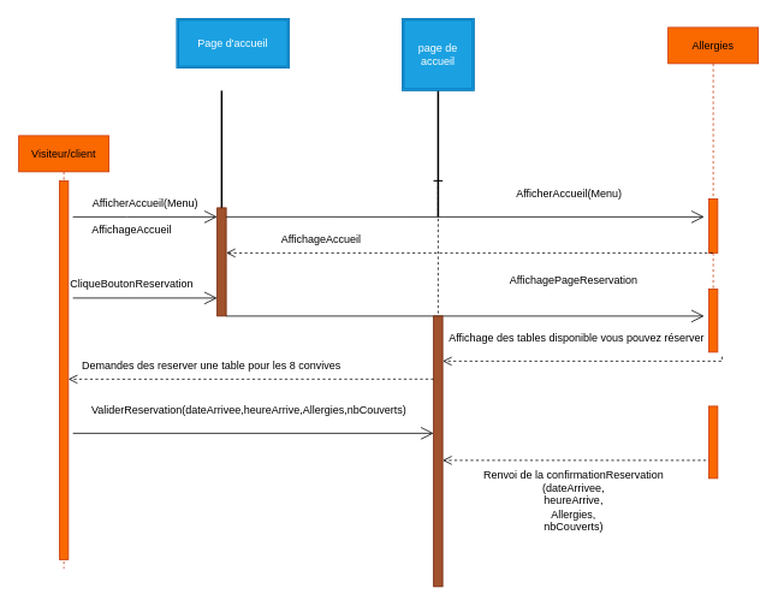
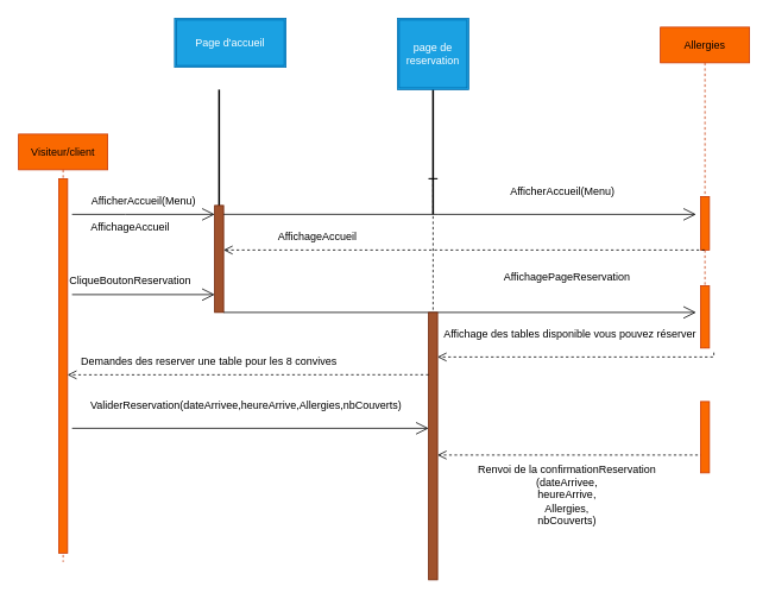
  <mxCell id="0" />
  <mxCell id="1" parent="0" />
  <mxCell id="2" value="&lt;font style=&quot;vertical-align: inherit;&quot;&gt;&lt;font style=&quot;vertical-align: inherit;&quot;&gt;&lt;font style=&quot;vertical-align: inherit;&quot;&gt;&lt;font style=&quot;vertical-align: inherit;&quot;&gt;&lt;font style=&quot;vertical-align: inherit;&quot;&gt;&lt;font style=&quot;vertical-align: inherit;&quot;&gt;Visiteur/client&lt;/font&gt;&lt;/font&gt;&lt;/font&gt;&lt;/font&gt;&lt;/font&gt;&lt;/font&gt;" style="shape=umlLifeline;perimeter=lifelinePerimeter;whiteSpace=wrap;html=1;container=0;dropTarget=0;collapsible=0;recursiveResize=0;outlineConnect=0;portConstraint=eastwest;newEdgeStyle={&quot;edgeStyle&quot;:&quot;elbowEdgeStyle&quot;,&quot;elbow&quot;:&quot;vertical&quot;,&quot;curved&quot;:0,&quot;rounded&quot;:0};labelBackgroundColor=none;rounded=0;fillColor=#fa6800;fontColor=#000000;strokeColor=#C73500;" parent="1" vertex="1"><mxGeometry x="20" y="150" width="100" height="480" as="geometry" /></mxCell>
  <mxCell id="3" value="" style="html=1;points=[];perimeter=orthogonalPerimeter;outlineConnect=0;targetShapes=umlLifeline;portConstraint=eastwest;newEdgeStyle={&quot;edgeStyle&quot;:&quot;elbowEdgeStyle&quot;,&quot;elbow&quot;:&quot;vertical&quot;,&quot;curved&quot;:0,&quot;rounded&quot;:0};labelBackgroundColor=none;rounded=0;fillColor=#fa6800;fontColor=#000000;strokeColor=#C73500;" parent="2" vertex="1"><mxGeometry x="45" y="50" width="10" height="420" as="geometry" /></mxCell>
  <mxCell id="4" value="Allergies" style="shape=umlLifeline;perimeter=lifelinePerimeter;whiteSpace=wrap;html=1;container=0;dropTarget=0;collapsible=0;recursiveResize=0;outlineConnect=0;portConstraint=eastwest;newEdgeStyle={&quot;edgeStyle&quot;:&quot;elbowEdgeStyle&quot;,&quot;elbow&quot;:&quot;vertical&quot;,&quot;curved&quot;:0,&quot;rounded&quot;:0};labelBackgroundColor=none;rounded=0;fillColor=#fa6800;fontColor=#000000;strokeColor=#C73500;" parent="1" vertex="1"><mxGeometry x="740" y="30" width="100" height="360" as="geometry" /></mxCell>
  <mxCell id="5" value="" style="html=1;points=[];perimeter=orthogonalPerimeter;outlineConnect=0;targetShapes=umlLifeline;portConstraint=eastwest;newEdgeStyle={&quot;edgeStyle&quot;:&quot;elbowEdgeStyle&quot;,&quot;elbow&quot;:&quot;vertical&quot;,&quot;curved&quot;:0,&quot;rounded&quot;:0};labelBackgroundColor=none;rounded=0;fillColor=#fa6800;fontColor=#000000;strokeColor=#C73500;" parent="4" vertex="1"><mxGeometry x="45" y="190" width="10" height="60" as="geometry" /></mxCell>
  <mxCell id="6" value="" style="html=1;points=[];perimeter=orthogonalPerimeter;outlineConnect=0;targetShapes=umlLifeline;portConstraint=eastwest;newEdgeStyle={&quot;edgeStyle&quot;:&quot;elbowEdgeStyle&quot;,&quot;elbow&quot;:&quot;vertical&quot;,&quot;curved&quot;:0,&quot;rounded&quot;:0};labelBackgroundColor=none;rounded=0;fillColor=#fa6800;fontColor=#000000;strokeColor=#C73500;" vertex="1" parent="4"><mxGeometry x="45" y="290" width="10" height="70" as="geometry" /></mxCell>
  <mxCell id="7" value="Demandes des reserver une table pour les 8 convives&amp;nbsp;" style="text;html=1;align=center;verticalAlign=middle;resizable=0;points=[];autosize=1;strokeColor=none;fillColor=none;labelBackgroundColor=none;rounded=0;" parent="1" vertex="1"><mxGeometry x="80" y="390" width="310" height="30" as="geometry" /></mxCell>
  <mxCell id="8" value="Affichage des tables disponible vous pouvez réserver&amp;nbsp;" style="text;html=1;align=center;verticalAlign=middle;resizable=0;points=[];autosize=1;labelBackgroundColor=none;rounded=0;" parent="1" vertex="1"><mxGeometry x="485" y="360" width="310" height="30" as="geometry" /></mxCell>
  <mxCell id="9" value="Page d'accueil" style="shape=ext;double=1;whiteSpace=wrap;html=1;aspect=fixed;labelBackgroundColor=none;rounded=0;fillColor=#1ba1e2;fontColor=#ffffff;strokeColor=#006EAF;" vertex="1" parent="1"><mxGeometry x="195" y="20" width="125" height="55" as="geometry" /></mxCell>
  <mxCell id="10" value="" style="line;strokeWidth=2;direction=south;html=1;labelBackgroundColor=none;rounded=0;" vertex="1" parent="1"><mxGeometry x="480" width="10" height="160" as="geometry" y="80" /></mxCell>
  <mxCell id="11" value="" style="line;strokeWidth=2;direction=south;html=1;labelBackgroundColor=none;rounded=0;" vertex="1" parent="1"><mxGeometry x="240" y="100" width="10" height="160" as="geometry" /></mxCell>
- <mxCell id="12" value="page de accueil" style="shape=ext;double=1;whiteSpace=wrap;html=1;aspect=fixed;labelBackgroundColor=none;rounded=0;fillColor=#1ba1e2;fontColor=#ffffff;strokeColor=#006EAF;" vertex="1" parent="1"><mxGeometry x="445" y="20" width="80" height="80" as="geometry" /></mxCell>
+ <mxCell id="12" value="page de reservation" style="shape=ext;double=1;whiteSpace=wrap;html=1;aspect=fixed;labelBackgroundColor=none;rounded=0;fillColor=#1ba1e2;fontColor=#ffffff;strokeColor=#006EAF;" vertex="1" parent="1"><mxGeometry x="445" y="20" width="80" height="80" as="geometry" /></mxCell>
  <mxCell id="13" value="AfficherAccueil(Menu)" style="text;html=1;align=center;verticalAlign=middle;resizable=0;points=[];autosize=1;strokeColor=none;fillColor=none;labelBackgroundColor=none;rounded=0;" vertex="1" parent="1"><mxGeometry x="90" y="210" width="140" height="30" as="geometry" /></mxCell>
  <mxCell id="14" value="AfficherAccueil(Menu)" style="text;html=1;align=center;verticalAlign=middle;resizable=0;points=[];autosize=1;strokeColor=none;fillColor=none;labelBackgroundColor=none;rounded=0;" vertex="1" parent="1"><mxGeometry x="560" y="200" width="140" height="30" as="geometry" /></mxCell>
  <mxCell id="15" value="" style="endArrow=open;endFill=1;endSize=12;html=1;rounded=0;labelBackgroundColor=none;fontColor=default;" edge="1" parent="1" target="16"><mxGeometry width="160" relative="1" as="geometry"><mxPoint x="250" y="260" as="sourcePoint" /><mxPoint x="800" y="260" as="targetPoint" /></mxGeometry></mxCell>
  <mxCell id="16" value="" style="html=1;points=[];perimeter=orthogonalPerimeter;outlineConnect=0;targetShapes=umlLifeline;portConstraint=eastwest;newEdgeStyle={&quot;edgeStyle&quot;:&quot;elbowEdgeStyle&quot;,&quot;elbow&quot;:&quot;vertical&quot;,&quot;curved&quot;:0,&quot;rounded&quot;:0};labelBackgroundColor=none;rounded=0;fillColor=#a0522d;fontColor=#ffffff;strokeColor=#6D1F00;" vertex="1" parent="1"><mxGeometry x="240" y="230" width="10" height="120" as="geometry" /></mxCell>
  <mxCell id="17" value="" style="endArrow=open;endFill=1;endSize=12;html=1;rounded=0;exitX=1;exitY=0.083;exitDx=0;exitDy=0;exitPerimeter=0;labelBackgroundColor=none;fontColor=default;" edge="1" parent="1" source="16"><mxGeometry width="160" relative="1" as="geometry"><mxPoint x="260" y="240" as="sourcePoint" /><mxPoint x="780" y="240" as="targetPoint" /><Array as="points"><mxPoint x="490" y="240" /></Array></mxGeometry></mxCell>
  <mxCell id="18" value="" style="endArrow=open;endFill=1;endSize=12;html=1;rounded=0;labelBackgroundColor=none;fontColor=default;" edge="1" parent="1"><mxGeometry width="160" relative="1" as="geometry"><mxPoint x="80" y="240" as="sourcePoint" /><mxPoint x="240" y="240" as="targetPoint" /><Array as="points"><mxPoint x="140" y="240" /></Array></mxGeometry></mxCell>
  <mxCell id="19" value="" style="html=1;verticalAlign=bottom;endArrow=open;dashed=1;endSize=8;edgeStyle=elbowEdgeStyle;elbow=vertical;curved=0;rounded=0;labelBackgroundColor=none;fontColor=default;" edge="1" parent="1" source="4"><mxGeometry x="-0.019" y="-20" relative="1" as="geometry"><mxPoint x="330" y="280" as="sourcePoint" /><mxPoint x="250" y="280" as="targetPoint" /><mxPoint x="1" as="offset" /></mxGeometry></mxCell>
  <mxCell id="20" value="AffichageAccueil" style="text;html=1;align=center;verticalAlign=middle;resizable=0;points=[];autosize=1;strokeColor=none;fillColor=none;labelBackgroundColor=none;rounded=0;" vertex="1" parent="1"><mxGeometry x="300" y="250" width="110" height="30" as="geometry" /></mxCell>
  <mxCell id="21" value="AffichageAccueil" style="text;html=1;align=center;verticalAlign=middle;resizable=0;points=[];autosize=1;strokeColor=none;fillColor=none;labelBackgroundColor=none;rounded=0;" vertex="1" parent="1"><mxGeometry x="90" y="240" width="110" height="30" as="geometry" /></mxCell>
  <mxCell id="22" value="" style="endArrow=open;endFill=1;endSize=12;html=1;rounded=0;labelBackgroundColor=none;fontColor=default;" edge="1" parent="1"><mxGeometry width="160" relative="1" as="geometry"><mxPoint x="80" y="330" as="sourcePoint" /><mxPoint x="240" y="330" as="targetPoint" /></mxGeometry></mxCell>
  <mxCell id="23" value="CliqueBoutonReservation" style="text;html=1;align=center;verticalAlign=middle;resizable=0;points=[];autosize=1;strokeColor=none;fillColor=none;labelBackgroundColor=none;rounded=0;" vertex="1" parent="1"><mxGeometry x="65" y="300" width="160" height="30" as="geometry" /></mxCell>
  <mxCell id="24" value="" style="endArrow=open;endFill=1;endSize=12;html=1;rounded=0;labelBackgroundColor=none;fontColor=default;" edge="1" parent="1"><mxGeometry width="160" relative="1" as="geometry"><mxPoint x="250" y="350" as="sourcePoint" /><mxPoint x="780" y="350" as="targetPoint" /></mxGeometry></mxCell>
  <mxCell id="25" value="AffichagePageReservation" style="text;html=1;align=center;verticalAlign=middle;resizable=0;points=[];autosize=1;strokeColor=none;fillColor=none;labelBackgroundColor=none;rounded=0;" vertex="1" parent="1"><mxGeometry x="550" y="295" width="170" height="30" as="geometry" /></mxCell>
  <mxCell id="26" value="" style="shape=umlLifeline;perimeter=lifelinePerimeter;whiteSpace=wrap;html=1;container=1;dropTarget=0;collapsible=0;recursiveResize=0;outlineConnect=0;portConstraint=eastwest;newEdgeStyle={&quot;edgeStyle&quot;:&quot;elbowEdgeStyle&quot;,&quot;elbow&quot;:&quot;vertical&quot;,&quot;curved&quot;:0,&quot;rounded&quot;:0};participant=umlControl;size=0;labelBackgroundColor=none;rounded=0;" vertex="1" parent="1"><mxGeometry x="465" y="200" width="40" height="150" as="geometry" /></mxCell>
  <mxCell id="27" value="" style="html=1;points=[];perimeter=orthogonalPerimeter;outlineConnect=0;targetShapes=umlLifeline;portConstraint=eastwest;newEdgeStyle={&quot;edgeStyle&quot;:&quot;elbowEdgeStyle&quot;,&quot;elbow&quot;:&quot;vertical&quot;,&quot;curved&quot;:0,&quot;rounded&quot;:0};labelBackgroundColor=none;rounded=0;fillColor=#a0522d;fontColor=#ffffff;strokeColor=#6D1F00;" vertex="1" parent="1"><mxGeometry x="480" y="350" width="10" height="300" as="geometry" /></mxCell>
  <mxCell id="28" value="" style="html=1;verticalAlign=bottom;endArrow=open;dashed=1;endSize=8;edgeStyle=elbowEdgeStyle;elbow=vertical;curved=0;rounded=0;exitX=1.016;exitY=1.167;exitDx=0;exitDy=0;exitPerimeter=0;labelBackgroundColor=none;fontColor=default;" edge="1" parent="1" source="8" target="27"><mxGeometry x="-0.6" y="130" relative="1" as="geometry"><mxPoint x="640" y="400" as="sourcePoint" /><mxPoint x="580" y="400" as="targetPoint" /><Array as="points"><mxPoint x="600" y="400" /></Array><mxPoint as="offset" /></mxGeometry></mxCell>
  <mxCell id="29" value="" style="html=1;verticalAlign=bottom;endArrow=open;dashed=1;endSize=8;edgeStyle=elbowEdgeStyle;elbow=vertical;curved=0;rounded=0;exitX=0;exitY=0.233;exitDx=0;exitDy=0;exitPerimeter=0;labelBackgroundColor=none;fontColor=default;" edge="1" parent="1" source="27" target="3"><mxGeometry x="-0.012" y="130" relative="1" as="geometry"><mxPoint x="160" y="430" as="sourcePoint" /><mxPoint x="80" y="430" as="targetPoint" /><mxPoint as="offset" /></mxGeometry></mxCell>
  <mxCell id="30" value="" style="endArrow=open;endFill=1;endSize=12;html=1;rounded=0;labelBackgroundColor=none;fontColor=default;" edge="1" parent="1" target="27"><mxGeometry width="160" relative="1" as="geometry"><mxPoint x="80" y="480" as="sourcePoint" /><mxPoint x="240" y="480" as="targetPoint" /></mxGeometry></mxCell>
  <mxCell id="31" value="ValiderReservation(dateArrivee,heureArrive,Allergies,nbCouverts)" style="text;html=1;align=center;verticalAlign=middle;resizable=0;points=[];autosize=1;strokeColor=none;fillColor=none;labelBackgroundColor=none;rounded=0;" vertex="1" parent="1"><mxGeometry x="90" y="440" width="370" height="30" as="geometry" /></mxCell>
  <mxCell id="32" value="Renvoi de la confirmationReservation&lt;br&gt;(dateArrivee,&lt;br&gt;heureArrive,&lt;br&gt;Allergies,&lt;br&gt;nbCouverts)" style="text;html=1;align=center;verticalAlign=middle;resizable=0;points=[];autosize=1;strokeColor=none;fillColor=none;labelBackgroundColor=none;rounded=0;" vertex="1" parent="1"><mxGeometry x="525" y="510" width="220" height="90" as="geometry" /></mxCell>
  <mxCell id="33" value="" style="html=1;verticalAlign=bottom;endArrow=open;dashed=1;endSize=8;edgeStyle=elbowEdgeStyle;elbow=vertical;curved=0;rounded=0;labelBackgroundColor=none;fontColor=default;" edge="1" parent="1" target="27"><mxGeometry x="-0.765" y="219" relative="1" as="geometry"><mxPoint x="790" y="470" as="sourcePoint" /><mxPoint x="540" y="499.5" as="targetPoint" /><Array as="points"><mxPoint x="620" y="510" /><mxPoint x="620" y="480" /></Array><mxPoint x="160" y="-69" as="offset" /></mxGeometry></mxCell>
  <mxCell id="34" value="" style="html=1;points=[];perimeter=orthogonalPerimeter;outlineConnect=0;targetShapes=umlLifeline;portConstraint=eastwest;newEdgeStyle={&quot;edgeStyle&quot;:&quot;elbowEdgeStyle&quot;,&quot;elbow&quot;:&quot;vertical&quot;,&quot;curved&quot;:0,&quot;rounded&quot;:0};labelBackgroundColor=none;rounded=0;fillColor=#fa6800;fontColor=#000000;strokeColor=#C73500;" vertex="1" parent="1"><mxGeometry x="785" y="450" width="10" height="80" as="geometry" /></mxCell>
